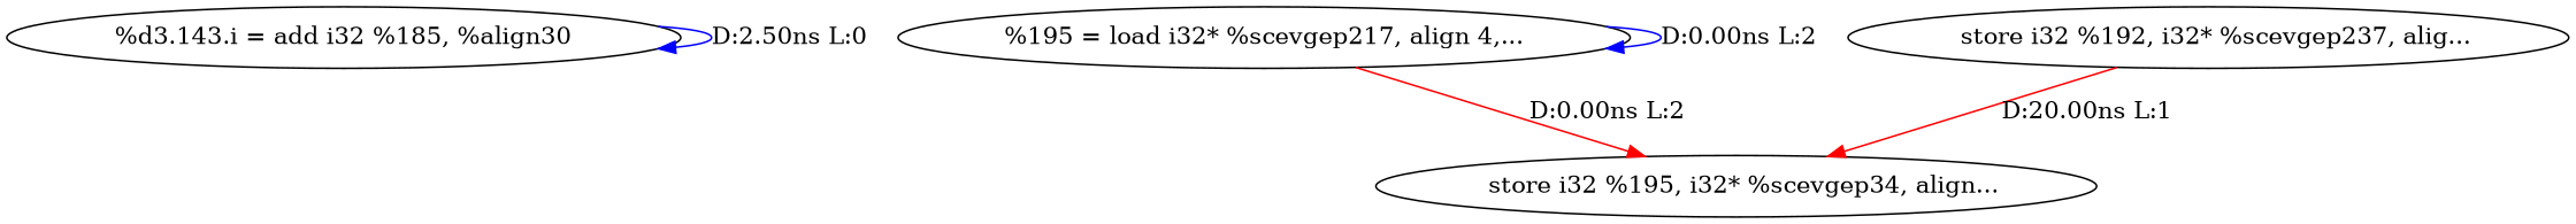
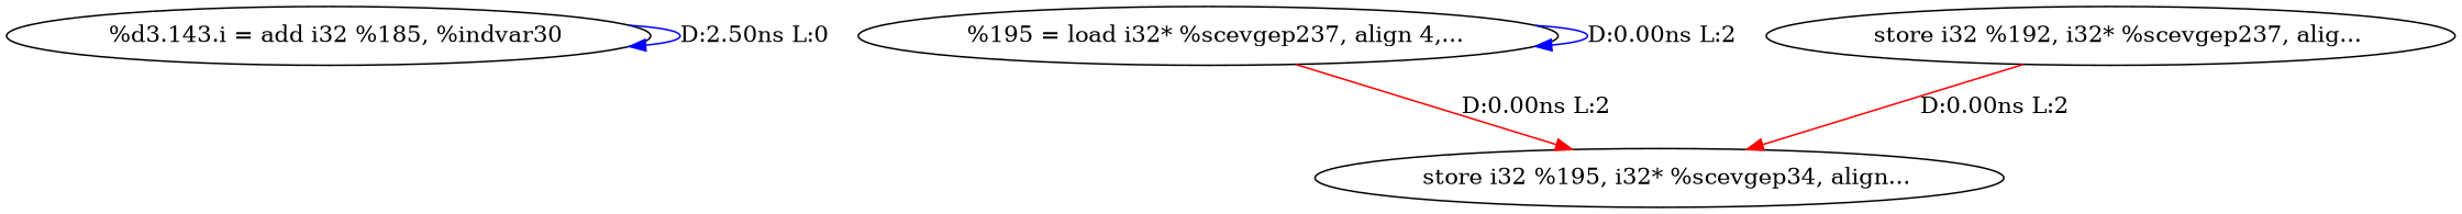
  digraph {
    edge [color=blue]
-   n1 [label="%d3.143.i = add i32 %185, %align30"]
-   n2 [label="%195 = load i32* %scevgep217, align 4,..."]
+   n1 [label="  %d3.143.i = add i32 %185, %indvar30"]
+   n2 [label="  %195 = load i32* %scevgep237, align 4,..."]
    n3 [label="  store i32 %195, i32* %scevgep34, align..."]
    n4 [label="  store i32 %192, i32* %scevgep237, alig..."]
    n1 -> n1 [label="D:2.50ns L:0"]
    n2 -> n2 [label="D:0.00ns L:2"]
    n2 -> n3 [color=red label="D:0.00ns L:2"]
-   n4 -> n3 [color=red label="D:20.00ns L:1"]
+   n4 -> n3 [color=red label="D:0.00ns L:2"]
  }
